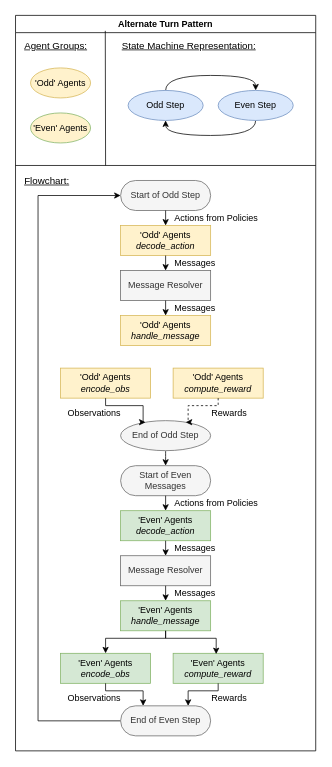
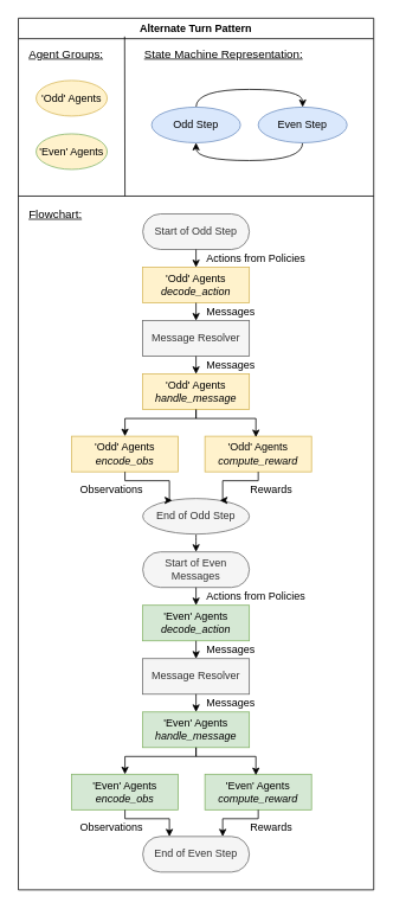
  <mxCell id="0" />
  <mxCell id="1" parent="0" />
  <mxCell id="2" value="Alternate Turn Pattern" style="swimlane;" parent="1" vertex="1"><mxGeometry x="20" y="20" width="400" height="980" as="geometry"><mxRectangle x="40" y="40" width="130" height="23" as="alternateBounds" /></mxGeometry></mxCell>
  <mxCell id="3" value="'Odd' Agents" style="ellipse;whiteSpace=wrap;html=1;fillColor=#fff2cc;strokeColor=#d6b656;" parent="2" vertex="1"><mxGeometry x="20" y="70" width="80" height="40" as="geometry" /></mxCell>
  <mxCell id="4" value="Start of Odd Step" style="rounded=1;whiteSpace=wrap;html=1;arcSize=50;fillColor=#f5f5f5;strokeColor=#666666;fontColor=#333333;" parent="2" vertex="1"><mxGeometry x="140" y="220" width="120" height="40" as="geometry" /></mxCell>
  <mxCell id="5" value="'Odd' Agents&lt;br&gt;&lt;i&gt;decode_action&lt;/i&gt;" style="rounded=0;whiteSpace=wrap;html=1;fillColor=#fff2cc;strokeColor=#d6b656;" parent="2" vertex="1"><mxGeometry x="140" y="280" width="120" height="40" as="geometry" /></mxCell>
  <mxCell id="6" style="edgeStyle=orthogonalEdgeStyle;rounded=0;orthogonalLoop=1;jettySize=auto;html=1;exitX=0.5;exitY=1;exitDx=0;exitDy=0;entryX=0.5;entryY=0;entryDx=0;entryDy=0;startArrow=none;startFill=0;endArrow=classic;endFill=1;" parent="2" source="4" target="5" edge="1"><mxGeometry relative="1" as="geometry" /></mxCell>
  <mxCell id="7" value="Actions from Policies" style="text;html=1;strokeColor=none;fillColor=none;align=left;verticalAlign=middle;whiteSpace=wrap;rounded=0;" parent="2" vertex="1"><mxGeometry x="210" y="260" width="130" height="20" as="geometry" /></mxCell>
  <mxCell id="8" value="Message Resolver" style="rounded=0;whiteSpace=wrap;html=1;fillColor=#f5f5f5;strokeColor=#666666;fontColor=#333333;" parent="2" vertex="1"><mxGeometry x="140" y="340" width="120" height="40" as="geometry" /></mxCell>
  <mxCell id="9" style="edgeStyle=orthogonalEdgeStyle;rounded=0;orthogonalLoop=1;jettySize=auto;html=1;exitX=0.5;exitY=1;exitDx=0;exitDy=0;entryX=0.5;entryY=0;entryDx=0;entryDy=0;startArrow=none;startFill=0;endArrow=classic;endFill=1;" parent="2" source="5" target="8" edge="1"><mxGeometry relative="1" as="geometry" /></mxCell>
  <mxCell id="10" value="Messages" style="text;html=1;strokeColor=none;fillColor=none;align=left;verticalAlign=middle;whiteSpace=wrap;rounded=0;" parent="2" vertex="1"><mxGeometry x="210" y="320" width="60" height="20" as="geometry" /></mxCell>
  <mxCell id="11" value="'Odd' Agents&lt;br&gt;&lt;i&gt;handle_message&lt;/i&gt;" style="rounded=0;whiteSpace=wrap;html=1;fillColor=#fff2cc;strokeColor=#d6b656;" parent="2" vertex="1"><mxGeometry x="140" y="400" width="120" height="40" as="geometry" /></mxCell>
  <mxCell id="12" style="edgeStyle=orthogonalEdgeStyle;rounded=0;orthogonalLoop=1;jettySize=auto;html=1;exitX=0.5;exitY=1;exitDx=0;exitDy=0;entryX=0.5;entryY=0;entryDx=0;entryDy=0;startArrow=none;startFill=0;endArrow=classic;endFill=1;" parent="2" source="8" target="11" edge="1"><mxGeometry relative="1" as="geometry" /></mxCell>
  <mxCell id="13" value="Messages" style="text;html=1;strokeColor=none;fillColor=none;align=left;verticalAlign=middle;whiteSpace=wrap;rounded=0;" parent="2" vertex="1"><mxGeometry x="210" y="380" width="60" height="20" as="geometry" /></mxCell>
  <mxCell id="14" value="'Odd' Agents&lt;br&gt;&lt;i&gt;encode_obs&lt;/i&gt;" style="rounded=0;whiteSpace=wrap;html=1;fillColor=#fff2cc;strokeColor=#d6b656;" parent="2" vertex="1"><mxGeometry x="60" y="470" width="120" height="40" as="geometry" /></mxCell>
+ <mxCell id="15" style="edgeStyle=orthogonalEdgeStyle;rounded=0;orthogonalLoop=1;jettySize=auto;html=1;exitX=0.5;exitY=1;exitDx=0;exitDy=0;entryX=0.5;entryY=0;entryDx=0;entryDy=0;" parent="2" source="11" target="14" edge="1"><mxGeometry relative="1" as="geometry"><Array as="points"><mxPoint x="200" y="450" /><mxPoint x="120" y="450" /></Array></mxGeometry></mxCell>
  <mxCell id="16" value="'Odd' Agents&lt;br&gt;&lt;i&gt;compute_reward&lt;/i&gt;" style="rounded=0;whiteSpace=wrap;html=1;fillColor=#fff2cc;strokeColor=#d6b656;" parent="2" vertex="1"><mxGeometry x="210" y="470" width="120" height="40" as="geometry" /></mxCell>
+ <mxCell id="17" style="edgeStyle=orthogonalEdgeStyle;rounded=0;orthogonalLoop=1;jettySize=auto;html=1;exitX=0.5;exitY=1;exitDx=0;exitDy=0;entryX=0.478;entryY=0.027;entryDx=0;entryDy=0;entryPerimeter=0;" parent="2" source="11" target="16" edge="1"><mxGeometry relative="1" as="geometry"><Array as="points"><mxPoint x="200" y="450" /><mxPoint x="267" y="450" /></Array></mxGeometry></mxCell>
  <mxCell id="18" style="edgeStyle=orthogonalEdgeStyle;curved=1;rounded=0;orthogonalLoop=1;jettySize=auto;html=1;exitX=0.5;exitY=1;exitDx=0;exitDy=0;entryX=0.5;entryY=0;entryDx=0;entryDy=0;" edge="1" parent="2" source="19" target="32"><mxGeometry relative="1" as="geometry" /></mxCell>
  <mxCell id="19" value="End of Odd Step" style="ellipse;whiteSpace=wrap;html=1;arcSize=50;fillColor=#f5f5f5;strokeColor=#666666;fontColor=#333333;" parent="2" vertex="1"><mxGeometry x="140" y="540" width="120" height="40" as="geometry" /></mxCell>
  <mxCell id="20" style="edgeStyle=orthogonalEdgeStyle;rounded=0;orthogonalLoop=1;jettySize=auto;html=1;exitX=0.5;exitY=1;exitDx=0;exitDy=0;entryX=0.25;entryY=0;entryDx=0;entryDy=0;startArrow=none;startFill=0;endArrow=classic;endFill=1;" parent="2" source="14" target="19" edge="1"><mxGeometry relative="1" as="geometry"><Array as="points"><mxPoint x="120" y="520" /><mxPoint x="170" y="520" /></Array></mxGeometry></mxCell>
- <mxCell id="21" style="edgeStyle=orthogonalEdgeStyle;rounded=0;orthogonalLoop=1;jettySize=auto;html=1;exitX=0.5;exitY=1;exitDx=0;exitDy=0;entryX=0.75;entryY=0;entryDx=0;entryDy=0;startArrow=none;startFill=0;endArrow=classic;endFill=1;dashed=1;" parent="2" source="16" target="19" edge="1"><mxGeometry relative="1" as="geometry"><Array as="points"><mxPoint x="270" y="520" /><mxPoint x="230" y="520" /></Array></mxGeometry></mxCell>
+ <mxCell id="21" style="edgeStyle=orthogonalEdgeStyle;rounded=0;orthogonalLoop=1;jettySize=auto;html=1;exitX=0.5;exitY=1;exitDx=0;exitDy=0;entryX=0.75;entryY=0;entryDx=0;entryDy=0;startArrow=none;startFill=0;endArrow=classic;endFill=1;" parent="2" source="16" target="19" edge="1"><mxGeometry relative="1" as="geometry"><Array as="points"><mxPoint x="270" y="520" /><mxPoint x="230" y="520" /></Array></mxGeometry></mxCell>
  <mxCell id="22" value="Observations" style="text;html=1;strokeColor=none;fillColor=none;align=center;verticalAlign=middle;whiteSpace=wrap;rounded=0;" parent="2" vertex="1"><mxGeometry x="80" y="520" width="50" height="20" as="geometry" /></mxCell>
  <mxCell id="23" value="Rewards" style="text;html=1;strokeColor=none;fillColor=none;align=center;verticalAlign=middle;whiteSpace=wrap;rounded=0;" parent="2" vertex="1"><mxGeometry x="260" y="520" width="50" height="20" as="geometry" /></mxCell>
  <mxCell id="24" style="edgeStyle=orthogonalEdgeStyle;curved=1;rounded=0;orthogonalLoop=1;jettySize=auto;html=1;exitX=0.5;exitY=0;exitDx=0;exitDy=0;entryX=0.5;entryY=0;entryDx=0;entryDy=0;" edge="1" parent="2" source="25" target="31"><mxGeometry relative="1" as="geometry" /></mxCell>
  <mxCell id="25" value="Odd Step" style="ellipse;whiteSpace=wrap;html=1;fillColor=#dae8fc;strokeColor=#6c8ebf;" vertex="1" parent="2"><mxGeometry x="150" y="100" width="100" height="40" as="geometry" /></mxCell>
  <mxCell id="26" value="Agent Groups:" style="text;html=1;strokeColor=none;fillColor=none;align=left;verticalAlign=middle;whiteSpace=wrap;rounded=0;fontStyle=4;fontSize=13;" vertex="1" parent="2"><mxGeometry x="10" y="30" width="90" height="20" as="geometry" /></mxCell>
  <mxCell id="27" value="State Machine Representation:" style="text;html=1;strokeColor=none;fillColor=none;align=left;verticalAlign=middle;whiteSpace=wrap;rounded=0;fontSize=13;fontStyle=4" vertex="1" parent="2"><mxGeometry x="140" y="30" width="190" height="20" as="geometry" /></mxCell>
  <mxCell id="28" value="" style="endArrow=none;html=1;" edge="1" parent="2"><mxGeometry width="50" height="50" relative="1" as="geometry"><mxPoint y="200" as="sourcePoint" /><mxPoint x="400" y="200" as="targetPoint" /></mxGeometry></mxCell>
  <mxCell id="29" value="'Even' Agents" style="ellipse;whiteSpace=wrap;html=1;fillColor=#fff2cc;strokeColor=#82b366;" vertex="1" parent="2"><mxGeometry x="20" y="130" width="80" height="40" as="geometry" /></mxCell>
  <mxCell id="30" style="edgeStyle=orthogonalEdgeStyle;curved=1;rounded=0;orthogonalLoop=1;jettySize=auto;html=1;exitX=0.5;exitY=1;exitDx=0;exitDy=0;entryX=0.5;entryY=1;entryDx=0;entryDy=0;" edge="1" parent="2" source="31" target="25"><mxGeometry relative="1" as="geometry" /></mxCell>
  <mxCell id="31" value="Even Step" style="ellipse;whiteSpace=wrap;html=1;fillColor=#dae8fc;strokeColor=#6c8ebf;" vertex="1" parent="2"><mxGeometry x="270" y="100" width="100" height="40" as="geometry" /></mxCell>
  <mxCell id="32" value="Start of Even Messages" style="rounded=1;whiteSpace=wrap;html=1;arcSize=50;fillColor=#f5f5f5;strokeColor=#666666;fontColor=#333333;" vertex="1" parent="2"><mxGeometry x="140" y="600" width="120" height="40" as="geometry" /></mxCell>
  <mxCell id="33" value="'Even' Agents&lt;br&gt;&lt;i&gt;decode_action&lt;/i&gt;" style="rounded=0;whiteSpace=wrap;html=1;fillColor=#d5e8d4;strokeColor=#82b366;" vertex="1" parent="2"><mxGeometry x="140" y="660" width="120" height="40" as="geometry" /></mxCell>
  <mxCell id="34" style="edgeStyle=orthogonalEdgeStyle;rounded=0;orthogonalLoop=1;jettySize=auto;html=1;exitX=0.5;exitY=1;exitDx=0;exitDy=0;entryX=0.5;entryY=0;entryDx=0;entryDy=0;startArrow=none;startFill=0;endArrow=classic;endFill=1;" edge="1" parent="2" source="32" target="33"><mxGeometry relative="1" as="geometry" /></mxCell>
  <mxCell id="35" value="Actions from Policies" style="text;html=1;strokeColor=none;fillColor=none;align=left;verticalAlign=middle;whiteSpace=wrap;rounded=0;" vertex="1" parent="2"><mxGeometry x="210" y="640" width="130" height="20" as="geometry" /></mxCell>
  <mxCell id="36" value="Message Resolver" style="rounded=0;whiteSpace=wrap;html=1;fillColor=#f5f5f5;strokeColor=#666666;fontColor=#333333;" vertex="1" parent="2"><mxGeometry x="140" y="720" width="120" height="40" as="geometry" /></mxCell>
  <mxCell id="37" style="edgeStyle=orthogonalEdgeStyle;rounded=0;orthogonalLoop=1;jettySize=auto;html=1;exitX=0.5;exitY=1;exitDx=0;exitDy=0;entryX=0.5;entryY=0;entryDx=0;entryDy=0;startArrow=none;startFill=0;endArrow=classic;endFill=1;" edge="1" parent="2" source="33" target="36"><mxGeometry relative="1" as="geometry" /></mxCell>
  <mxCell id="38" value="Messages" style="text;html=1;strokeColor=none;fillColor=none;align=left;verticalAlign=middle;whiteSpace=wrap;rounded=0;" vertex="1" parent="2"><mxGeometry x="210" y="700" width="60" height="20" as="geometry" /></mxCell>
  <mxCell id="39" value="'Even' Agents&lt;br&gt;&lt;i&gt;handle_message&lt;/i&gt;" style="rounded=0;whiteSpace=wrap;html=1;fillColor=#d5e8d4;strokeColor=#82b366;" vertex="1" parent="2"><mxGeometry x="140" y="780" width="120" height="40" as="geometry" /></mxCell>
  <mxCell id="40" style="edgeStyle=orthogonalEdgeStyle;rounded=0;orthogonalLoop=1;jettySize=auto;html=1;exitX=0.5;exitY=1;exitDx=0;exitDy=0;entryX=0.5;entryY=0;entryDx=0;entryDy=0;startArrow=none;startFill=0;endArrow=classic;endFill=1;" edge="1" parent="2" source="36" target="39"><mxGeometry relative="1" as="geometry" /></mxCell>
  <mxCell id="41" value="Messages" style="text;html=1;strokeColor=none;fillColor=none;align=left;verticalAlign=middle;whiteSpace=wrap;rounded=0;" vertex="1" parent="2"><mxGeometry x="210" y="760" width="60" height="20" as="geometry" /></mxCell>
  <mxCell id="42" value="'Even' Agents&lt;br&gt;&lt;i&gt;encode_obs&lt;/i&gt;" style="rounded=0;whiteSpace=wrap;html=1;fillColor=#d5e8d4;strokeColor=#82b366;" vertex="1" parent="2"><mxGeometry x="60" y="850" width="120" height="40" as="geometry" /></mxCell>
  <mxCell id="43" style="edgeStyle=orthogonalEdgeStyle;rounded=0;orthogonalLoop=1;jettySize=auto;html=1;exitX=0.5;exitY=1;exitDx=0;exitDy=0;entryX=0.5;entryY=0;entryDx=0;entryDy=0;" edge="1" parent="2" source="39" target="42"><mxGeometry relative="1" as="geometry"><Array as="points"><mxPoint x="200" y="830" /><mxPoint x="120" y="830" /></Array></mxGeometry></mxCell>
  <mxCell id="44" value="'Even' Agents&lt;br&gt;&lt;i&gt;compute_reward&lt;/i&gt;" style="rounded=0;whiteSpace=wrap;html=1;fillColor=#d5e8d4;strokeColor=#82b366;" vertex="1" parent="2"><mxGeometry x="210" y="850" width="120" height="40" as="geometry" /></mxCell>
  <mxCell id="45" style="edgeStyle=orthogonalEdgeStyle;rounded=0;orthogonalLoop=1;jettySize=auto;html=1;exitX=0.5;exitY=1;exitDx=0;exitDy=0;entryX=0.478;entryY=0.027;entryDx=0;entryDy=0;entryPerimeter=0;" edge="1" parent="2" source="39" target="44"><mxGeometry relative="1" as="geometry"><Array as="points"><mxPoint x="200" y="830" /><mxPoint x="267" y="830" /></Array></mxGeometry></mxCell>
- <mxCell id="46" style="edgeStyle=orthogonalEdgeStyle;rounded=0;orthogonalLoop=1;jettySize=auto;html=1;exitX=0;exitY=0.5;exitDx=0;exitDy=0;entryX=0;entryY=0.5;entryDx=0;entryDy=0;fontSize=13;" edge="1" parent="2" source="47" target="4"><mxGeometry relative="1" as="geometry"><Array as="points"><mxPoint x="30" y="940" /><mxPoint x="30" y="240" /></Array></mxGeometry></mxCell>
  <mxCell id="47" value="End of Even Step" style="rounded=1;whiteSpace=wrap;html=1;arcSize=50;fillColor=#f5f5f5;strokeColor=#666666;fontColor=#333333;" vertex="1" parent="2"><mxGeometry x="140" y="920" width="120" height="40" as="geometry" /></mxCell>
  <mxCell id="48" style="edgeStyle=orthogonalEdgeStyle;rounded=0;orthogonalLoop=1;jettySize=auto;html=1;exitX=0.5;exitY=1;exitDx=0;exitDy=0;entryX=0.25;entryY=0;entryDx=0;entryDy=0;startArrow=none;startFill=0;endArrow=classic;endFill=1;" edge="1" parent="2" source="42" target="47"><mxGeometry relative="1" as="geometry"><Array as="points"><mxPoint x="120" y="900" /><mxPoint x="170" y="900" /></Array></mxGeometry></mxCell>
  <mxCell id="49" style="edgeStyle=orthogonalEdgeStyle;rounded=0;orthogonalLoop=1;jettySize=auto;html=1;exitX=0.5;exitY=1;exitDx=0;exitDy=0;entryX=0.75;entryY=0;entryDx=0;entryDy=0;startArrow=none;startFill=0;endArrow=classic;endFill=1;" edge="1" parent="2" source="44" target="47"><mxGeometry relative="1" as="geometry"><Array as="points"><mxPoint x="270" y="900" /><mxPoint x="230" y="900" /></Array></mxGeometry></mxCell>
  <mxCell id="50" value="Observations" style="text;html=1;strokeColor=none;fillColor=none;align=center;verticalAlign=middle;whiteSpace=wrap;rounded=0;" vertex="1" parent="2"><mxGeometry x="80" y="900" width="50" height="20" as="geometry" /></mxCell>
  <mxCell id="51" value="Rewards" style="text;html=1;strokeColor=none;fillColor=none;align=center;verticalAlign=middle;whiteSpace=wrap;rounded=0;" vertex="1" parent="2"><mxGeometry x="260" y="900" width="50" height="20" as="geometry" /></mxCell>
  <mxCell id="52" value="Flowchart:" style="text;html=1;strokeColor=none;fillColor=none;align=left;verticalAlign=middle;whiteSpace=wrap;rounded=0;fontStyle=4;fontSize=13;" vertex="1" parent="2"><mxGeometry x="10" y="210" width="90" height="20" as="geometry" /></mxCell>
  <mxCell id="53" value="" style="endArrow=none;html=1;exitX=0.299;exitY=0.021;exitDx=0;exitDy=0;exitPerimeter=0;" edge="1" parent="1" source="2"><mxGeometry width="50" height="50" relative="1" as="geometry"><mxPoint x="140" y="50" as="sourcePoint" /><mxPoint x="140" y="220" as="targetPoint" /></mxGeometry></mxCell>
